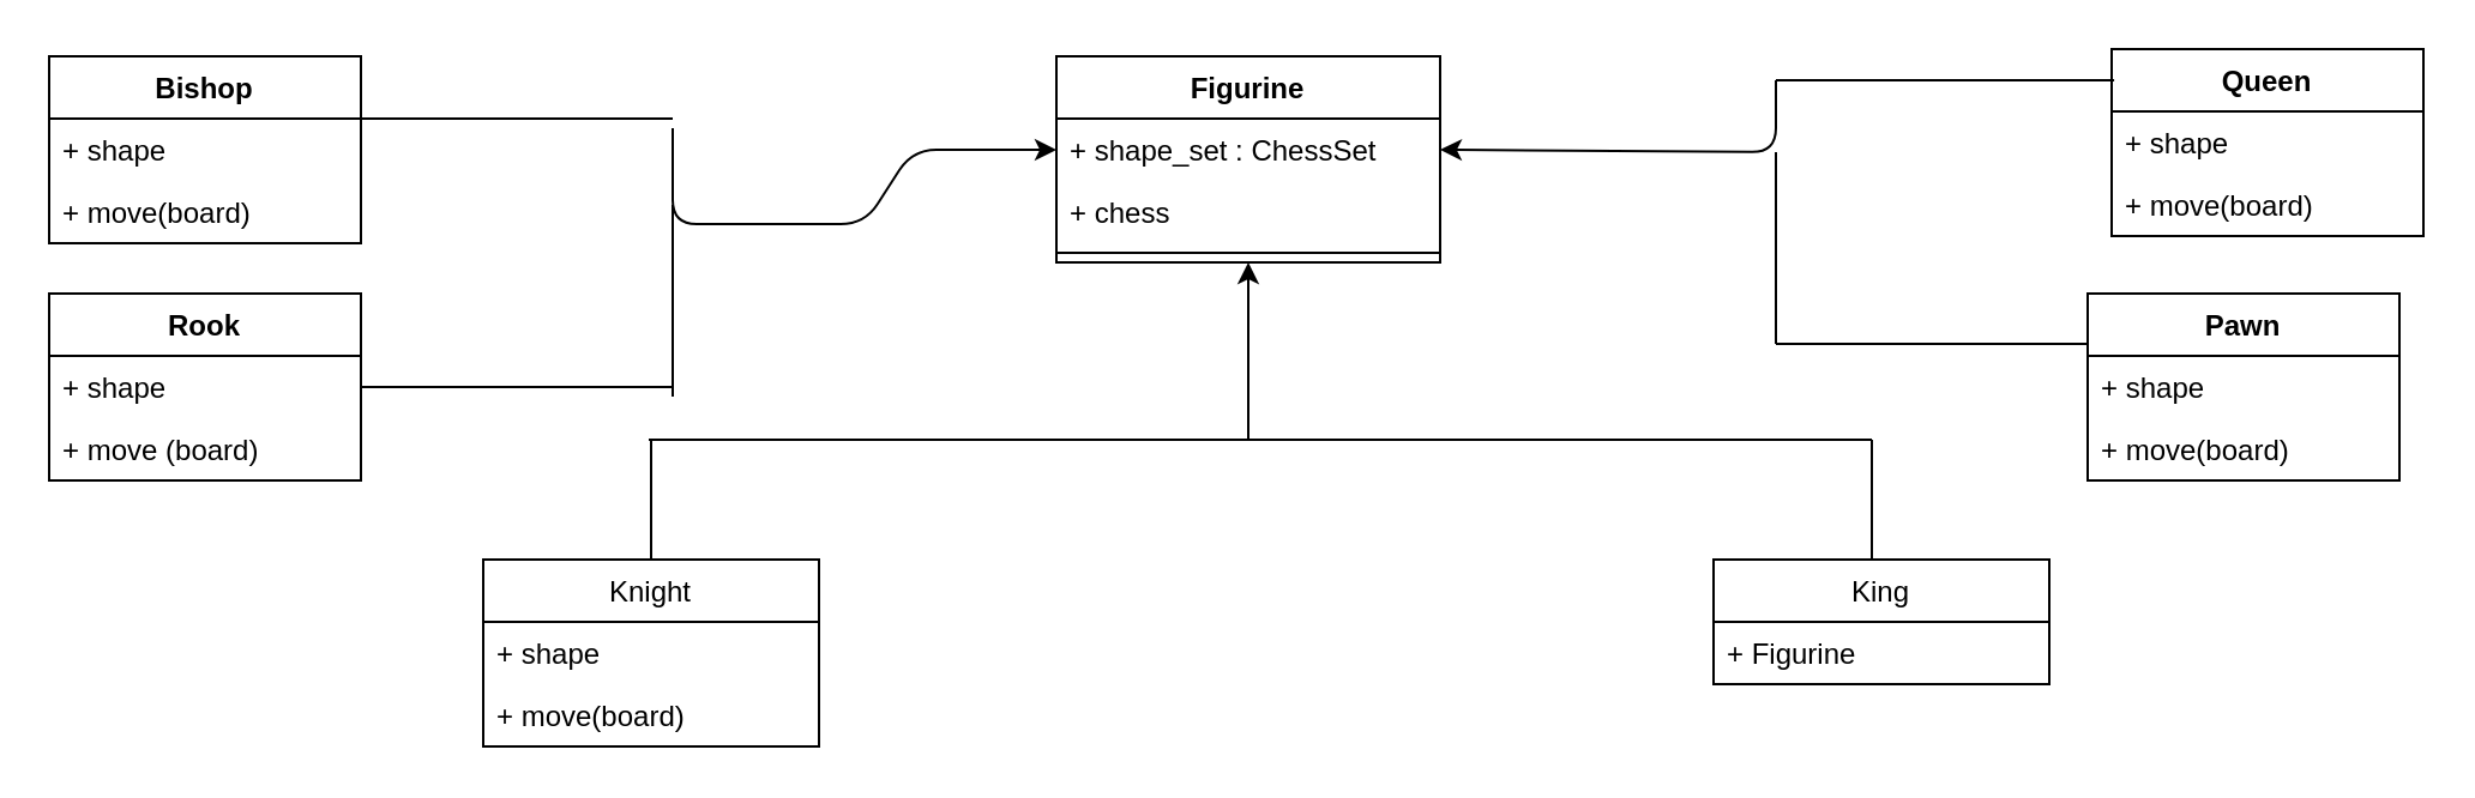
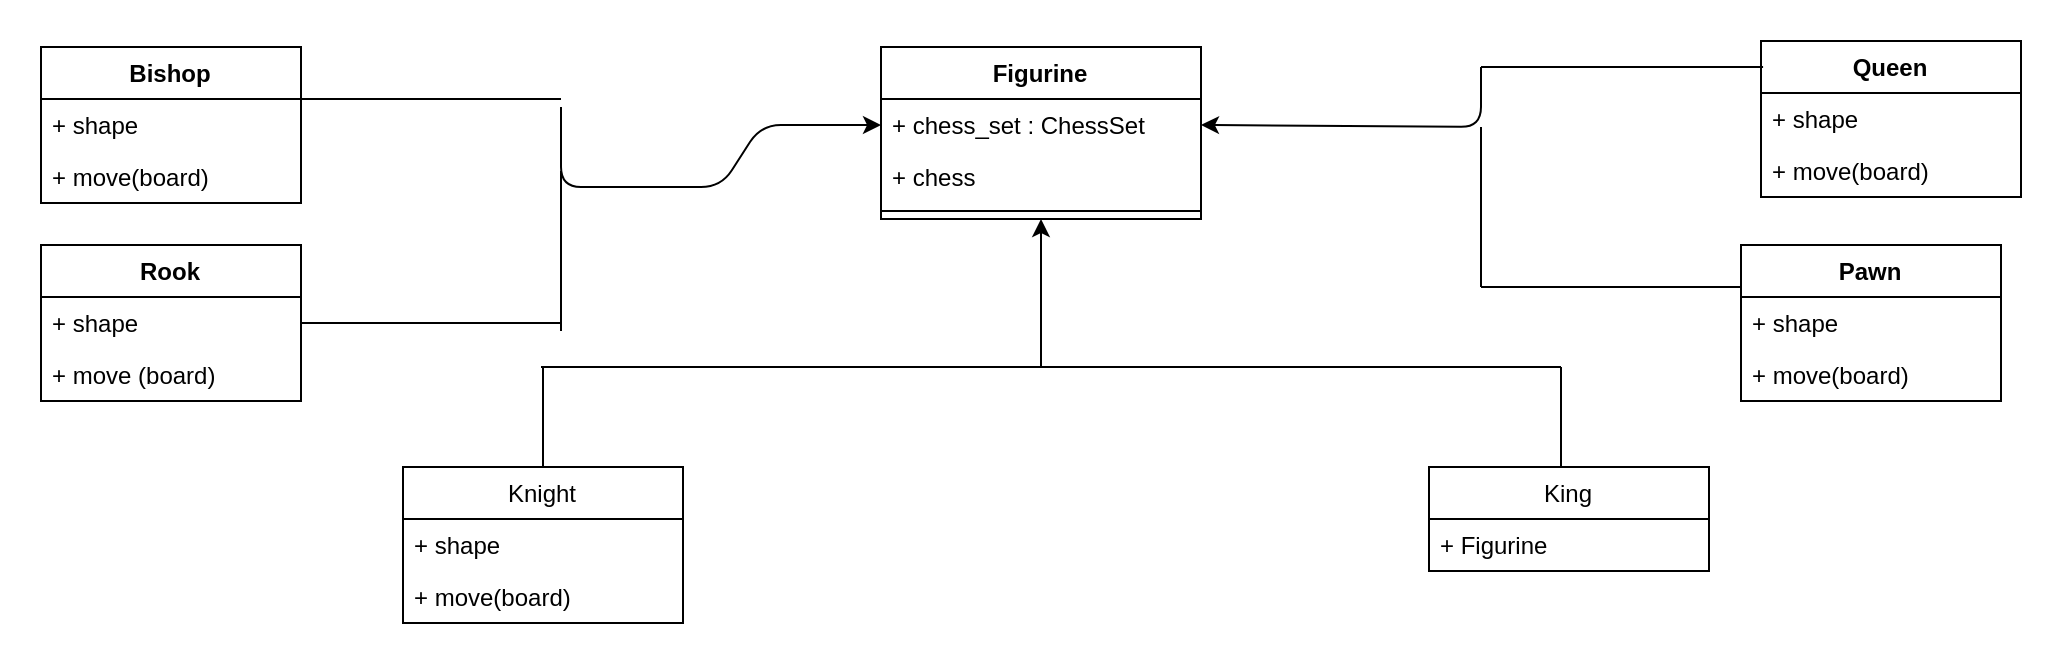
  <mxCell id="0" />
  <mxCell id="1" parent="0" />
  <mxCell id="2" value="Bishop" style="swimlane;fontStyle=1;align=center;verticalAlign=top;childLayout=stackLayout;horizontal=1;startSize=26;horizontalStack=0;resizeParent=1;resizeParentMax=0;resizeLast=0;collapsible=1;marginBottom=0;" vertex="1" parent="1"><mxGeometry x="20" y="23" width="130" height="78" as="geometry" /></mxCell>
  <mxCell id="3" value="+ shape" style="text;strokeColor=none;fillColor=none;align=left;verticalAlign=top;spacingLeft=4;spacingRight=4;overflow=hidden;rotatable=0;points=[[0,0.5],[1,0.5]];portConstraint=eastwest;" vertex="1" parent="2"><mxGeometry y="26" width="130" height="26" as="geometry" /></mxCell>
  <mxCell id="4" value="+ move(board)" style="text;strokeColor=none;fillColor=none;align=left;verticalAlign=top;spacingLeft=4;spacingRight=4;overflow=hidden;rotatable=0;points=[[0,0.5],[1,0.5]];portConstraint=eastwest;" vertex="1" parent="2"><mxGeometry y="52" width="130" height="26" as="geometry" /></mxCell>
  <mxCell id="5" value="Rook" style="swimlane;fontStyle=1;align=center;verticalAlign=top;childLayout=stackLayout;horizontal=1;startSize=26;horizontalStack=0;resizeParent=1;resizeParentMax=0;resizeLast=0;collapsible=1;marginBottom=0;" vertex="1" parent="1"><mxGeometry x="20" y="122" width="130" height="78" as="geometry" /></mxCell>
  <mxCell id="6" value="+ shape" style="text;strokeColor=none;fillColor=none;align=left;verticalAlign=top;spacingLeft=4;spacingRight=4;overflow=hidden;rotatable=0;points=[[0,0.5],[1,0.5]];portConstraint=eastwest;" vertex="1" parent="5"><mxGeometry y="26" width="130" height="26" as="geometry" /></mxCell>
  <mxCell id="7" value="+ move (board)" style="text;strokeColor=none;fillColor=none;align=left;verticalAlign=top;spacingLeft=4;spacingRight=4;overflow=hidden;rotatable=0;points=[[0,0.5],[1,0.5]];portConstraint=eastwest;" vertex="1" parent="5"><mxGeometry y="52" width="130" height="26" as="geometry" /></mxCell>
  <mxCell id="8" value="Knight" style="swimlane;fontStyle=0;childLayout=stackLayout;horizontal=1;startSize=26;fillColor=none;horizontalStack=0;resizeParent=1;resizeParentMax=0;resizeLast=0;collapsible=1;marginBottom=0;" vertex="1" parent="1"><mxGeometry x="201" y="233" width="140" height="78" as="geometry" /></mxCell>
  <mxCell id="9" value="+ shape" style="text;strokeColor=none;fillColor=none;align=left;verticalAlign=top;spacingLeft=4;spacingRight=4;overflow=hidden;rotatable=0;points=[[0,0.5],[1,0.5]];portConstraint=eastwest;" vertex="1" parent="8"><mxGeometry y="26" width="140" height="26" as="geometry" /></mxCell>
  <mxCell id="10" value="+ move(board)" style="text;strokeColor=none;fillColor=none;align=left;verticalAlign=top;spacingLeft=4;spacingRight=4;overflow=hidden;rotatable=0;points=[[0,0.5],[1,0.5]];portConstraint=eastwest;" vertex="1" parent="8"><mxGeometry y="52" width="140" height="26" as="geometry" /></mxCell>
  <mxCell id="11" value="Figurine" style="swimlane;fontStyle=1;align=center;verticalAlign=top;childLayout=stackLayout;horizontal=1;startSize=26;horizontalStack=0;resizeParent=1;resizeParentMax=0;resizeLast=0;collapsible=1;marginBottom=0;" vertex="1" parent="1"><mxGeometry x="440" y="23" width="160" height="86" as="geometry" /></mxCell>
- <mxCell id="12" value="+ shape_set : ChessSet" style="text;strokeColor=none;fillColor=none;align=left;verticalAlign=top;spacingLeft=4;spacingRight=4;overflow=hidden;rotatable=0;points=[[0,0.5],[1,0.5]];portConstraint=eastwest;" vertex="1" parent="11"><mxGeometry y="26" width="160" height="26" as="geometry" /></mxCell>
+ <mxCell id="12" value="+ chess_set : ChessSet" style="text;strokeColor=none;fillColor=none;align=left;verticalAlign=top;spacingLeft=4;spacingRight=4;overflow=hidden;rotatable=0;points=[[0,0.5],[1,0.5]];portConstraint=eastwest;" vertex="1" parent="11"><mxGeometry y="26" width="160" height="26" as="geometry" /></mxCell>
  <mxCell id="13" value="+ chess" style="text;strokeColor=none;fillColor=none;align=left;verticalAlign=top;spacingLeft=4;spacingRight=4;overflow=hidden;rotatable=0;points=[[0,0.5],[1,0.5]];portConstraint=eastwest;" vertex="1" parent="11"><mxGeometry y="52" width="160" height="26" as="geometry" /></mxCell>
  <mxCell id="14" value="" style="line;strokeWidth=1;fillColor=none;align=left;verticalAlign=middle;spacingTop=-1;spacingLeft=3;spacingRight=3;rotatable=0;labelPosition=right;points=[];portConstraint=eastwest;" vertex="1" parent="11"><mxGeometry y="78" width="160" height="8" as="geometry" /></mxCell>
  <mxCell id="15" value="" style="endArrow=classic;html=1;entryX=0.5;entryY=1;entryDx=0;entryDy=0;" edge="1" parent="11" target="11"><mxGeometry width="50" height="50" relative="1" as="geometry"><mxPoint x="80" y="160" as="sourcePoint" /><mxPoint x="79" y="134" as="targetPoint" /></mxGeometry></mxCell>
  <mxCell id="16" value="King" style="swimlane;fontStyle=0;childLayout=stackLayout;horizontal=1;startSize=26;fillColor=none;horizontalStack=0;resizeParent=1;resizeParentMax=0;resizeLast=0;collapsible=1;marginBottom=0;" vertex="1" parent="1"><mxGeometry x="714" y="233" width="140" height="52" as="geometry" /></mxCell>
  <mxCell id="17" value="+ Figurine" style="text;strokeColor=none;fillColor=none;align=left;verticalAlign=top;spacingLeft=4;spacingRight=4;overflow=hidden;rotatable=0;points=[[0,0.5],[1,0.5]];portConstraint=eastwest;" vertex="1" parent="16"><mxGeometry y="26" width="140" height="26" as="geometry" /></mxCell>
  <mxCell id="18" value="" style="endArrow=none;html=1;exitX=0.5;exitY=0;exitDx=0;exitDy=0;" edge="1" parent="1" source="8"><mxGeometry width="50" height="50" relative="1" as="geometry"><mxPoint x="230" y="233" as="sourcePoint" /><mxPoint x="271" y="183" as="targetPoint" /></mxGeometry></mxCell>
  <mxCell id="19" value="" style="endArrow=none;html=1;" edge="1" parent="1"><mxGeometry width="50" height="50" relative="1" as="geometry"><mxPoint x="270" y="183" as="sourcePoint" /><mxPoint x="780" y="183" as="targetPoint" /></mxGeometry></mxCell>
  <mxCell id="20" value="" style="endArrow=none;html=1;" edge="1" parent="1"><mxGeometry width="50" height="50" relative="1" as="geometry"><mxPoint x="780" y="233" as="sourcePoint" /><mxPoint x="780" y="183" as="targetPoint" /></mxGeometry></mxCell>
  <mxCell id="21" value="Queen" style="swimlane;fontStyle=1;align=center;verticalAlign=top;childLayout=stackLayout;horizontal=1;startSize=26;horizontalStack=0;resizeParent=1;resizeParentMax=0;resizeLast=0;collapsible=1;marginBottom=0;" vertex="1" parent="1"><mxGeometry x="880" y="20" width="130" height="78" as="geometry" /></mxCell>
  <mxCell id="22" value="+ shape" style="text;strokeColor=none;fillColor=none;align=left;verticalAlign=top;spacingLeft=4;spacingRight=4;overflow=hidden;rotatable=0;points=[[0,0.5],[1,0.5]];portConstraint=eastwest;" vertex="1" parent="21"><mxGeometry y="26" width="130" height="26" as="geometry" /></mxCell>
  <mxCell id="23" value="+ move(board)" style="text;strokeColor=none;fillColor=none;align=left;verticalAlign=top;spacingLeft=4;spacingRight=4;overflow=hidden;rotatable=0;points=[[0,0.5],[1,0.5]];portConstraint=eastwest;" vertex="1" parent="21"><mxGeometry y="52" width="130" height="26" as="geometry" /></mxCell>
  <mxCell id="24" value="Pawn" style="swimlane;fontStyle=1;align=center;verticalAlign=top;childLayout=stackLayout;horizontal=1;startSize=26;horizontalStack=0;resizeParent=1;resizeParentMax=0;resizeLast=0;collapsible=1;marginBottom=0;" vertex="1" parent="1"><mxGeometry x="870" y="122" width="130" height="78" as="geometry" /></mxCell>
  <mxCell id="25" value="+ shape" style="text;strokeColor=none;fillColor=none;align=left;verticalAlign=top;spacingLeft=4;spacingRight=4;overflow=hidden;rotatable=0;points=[[0,0.5],[1,0.5]];portConstraint=eastwest;" vertex="1" parent="24"><mxGeometry y="26" width="130" height="26" as="geometry" /></mxCell>
  <mxCell id="26" value="+ move(board)" style="text;strokeColor=none;fillColor=none;align=left;verticalAlign=top;spacingLeft=4;spacingRight=4;overflow=hidden;rotatable=0;points=[[0,0.5],[1,0.5]];portConstraint=eastwest;" vertex="1" parent="24"><mxGeometry y="52" width="130" height="26" as="geometry" /></mxCell>
  <mxCell id="27" value="" style="endArrow=classic;html=1;entryX=1;entryY=0.5;entryDx=0;entryDy=0;" edge="1" parent="1" target="12"><mxGeometry width="50" height="50" relative="1" as="geometry"><mxPoint x="740" y="33" as="sourcePoint" /><mxPoint x="710" y="93" as="targetPoint" /><Array as="points"><mxPoint x="740" y="63" /></Array></mxGeometry></mxCell>
  <mxCell id="28" value="" style="endArrow=none;html=1;entryX=0.008;entryY=0.167;entryDx=0;entryDy=0;entryPerimeter=0;" edge="1" parent="1" target="21"><mxGeometry width="50" height="50" relative="1" as="geometry"><mxPoint x="740" y="33" as="sourcePoint" /><mxPoint x="870" y="33" as="targetPoint" /></mxGeometry></mxCell>
  <mxCell id="29" value="" style="endArrow=none;html=1;" edge="1" parent="1"><mxGeometry width="50" height="50" relative="1" as="geometry"><mxPoint x="740" y="143" as="sourcePoint" /><mxPoint x="870" y="143" as="targetPoint" /></mxGeometry></mxCell>
  <mxCell id="30" value="" style="endArrow=none;html=1;" edge="1" parent="1"><mxGeometry width="50" height="50" relative="1" as="geometry"><mxPoint x="740" y="143" as="sourcePoint" /><mxPoint x="740" y="63" as="targetPoint" /></mxGeometry></mxCell>
  <mxCell id="31" value="" style="endArrow=none;html=1;" edge="1" parent="1"><mxGeometry width="50" height="50" relative="1" as="geometry"><mxPoint x="150" y="49" as="sourcePoint" /><mxPoint x="280" y="49" as="targetPoint" /></mxGeometry></mxCell>
  <mxCell id="32" value="" style="endArrow=none;html=1;" edge="1" parent="1"><mxGeometry width="50" height="50" relative="1" as="geometry"><mxPoint x="150" y="161" as="sourcePoint" /><mxPoint x="280" y="161" as="targetPoint" /></mxGeometry></mxCell>
  <mxCell id="33" value="" style="endArrow=none;html=1;" edge="1" parent="1"><mxGeometry width="50" height="50" relative="1" as="geometry"><mxPoint x="280" y="165" as="sourcePoint" /><mxPoint x="280" y="85" as="targetPoint" /></mxGeometry></mxCell>
  <mxCell id="34" value="" style="endArrow=classic;html=1;entryX=0;entryY=0.5;entryDx=0;entryDy=0;" edge="1" parent="1" target="12"><mxGeometry width="50" height="50" relative="1" as="geometry"><mxPoint x="280" y="53" as="sourcePoint" /><mxPoint x="200" y="92" as="targetPoint" /><Array as="points"><mxPoint x="280" y="93" /><mxPoint x="360" y="93" /><mxPoint x="380" y="62" /></Array></mxGeometry></mxCell>
